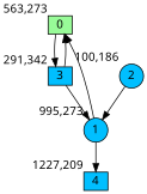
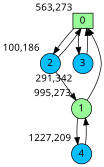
  digraph {
    bgcolor=white
    fontname="Noto Sans"
    node [fillcolor=deepskyblue fixedsize=true fontname="Noto Sans" shape=box style=filled]
    edge [fontname="Noto Sans"]
    0 [fillcolor=palegreen height=0.3 width=0.4 xlabel="563,273"]
    2 [height=0.3 shape=circle width=0.4 xlabel="100,186"]
-   3 [height=0.3 width=0.4 xlabel="291,342"]
-   1 [height=0.3 shape=circle width=0.4 xlabel="995,273"]
-   4 [height=0.3 width=0.4 xlabel="1227,209"]
+   3 [height=0.3 shape=circle width=0.4 xlabel="291,342"]
+   1 [fillcolor=palegreen height=0.3 shape=circle width=0.4 xlabel="995,273"]
+   4 [height=0.3 shape=circle width=0.4 xlabel="1227,209"]
+   0 -> 2
    0 -> 3
+   2 -> 0
    2 -> 1
    3 -> 0
    1 -> 0
    1 -> 4
-   3 -> 1
+   4 -> 1
  }
